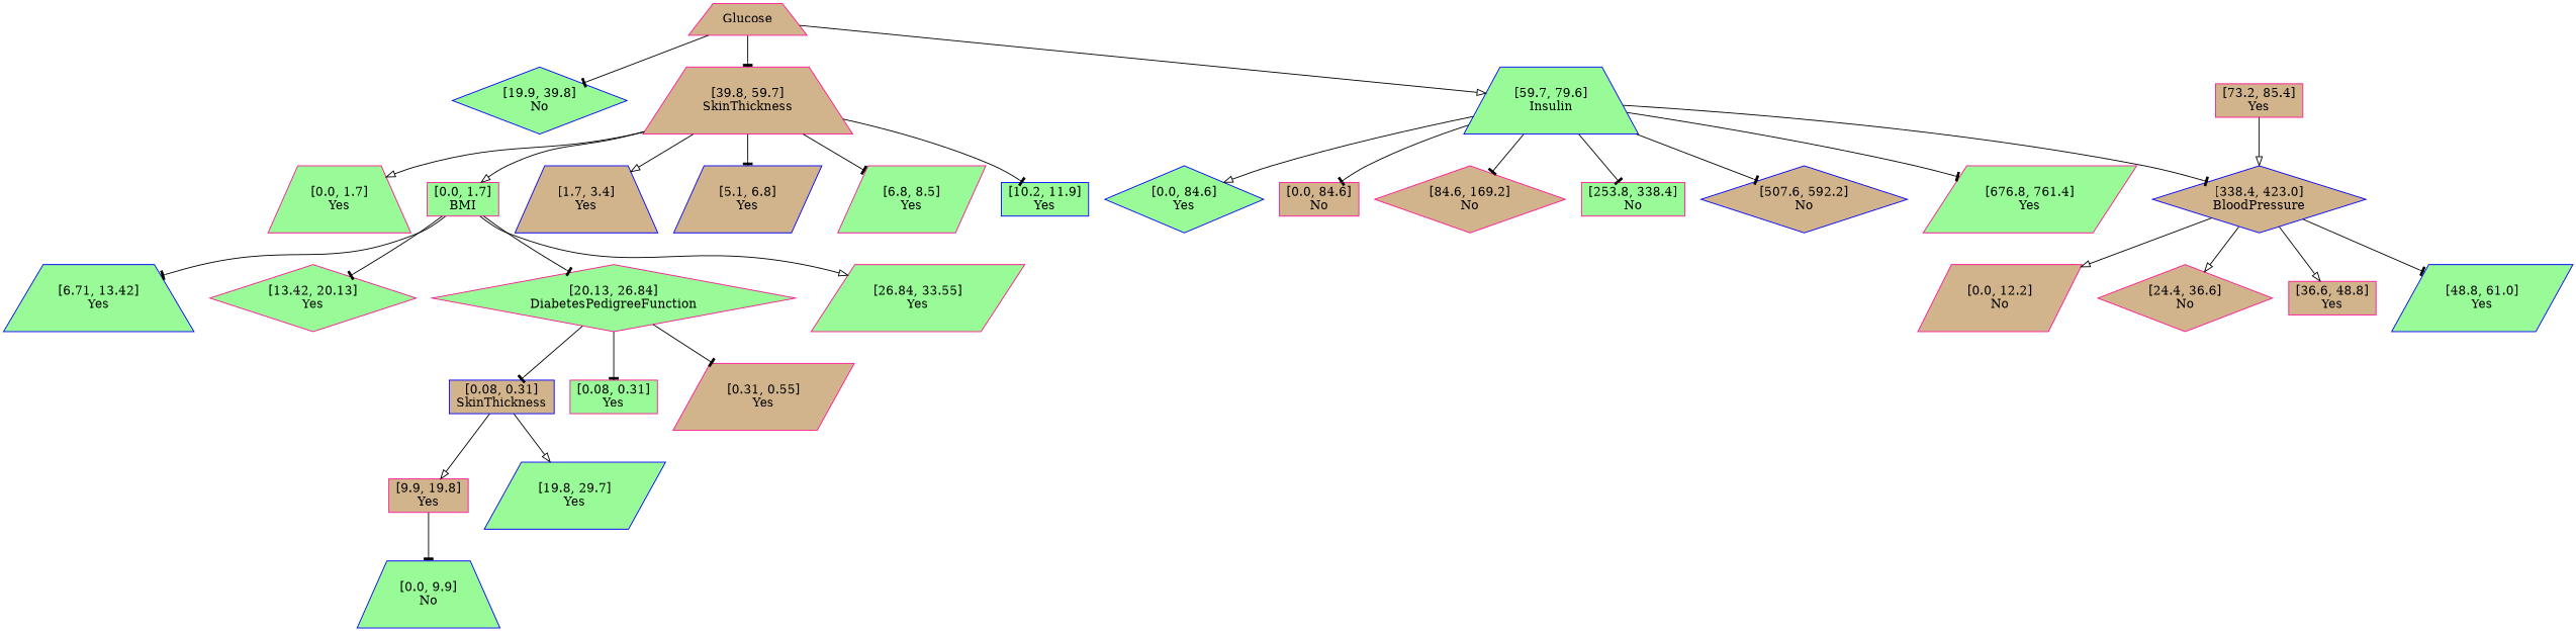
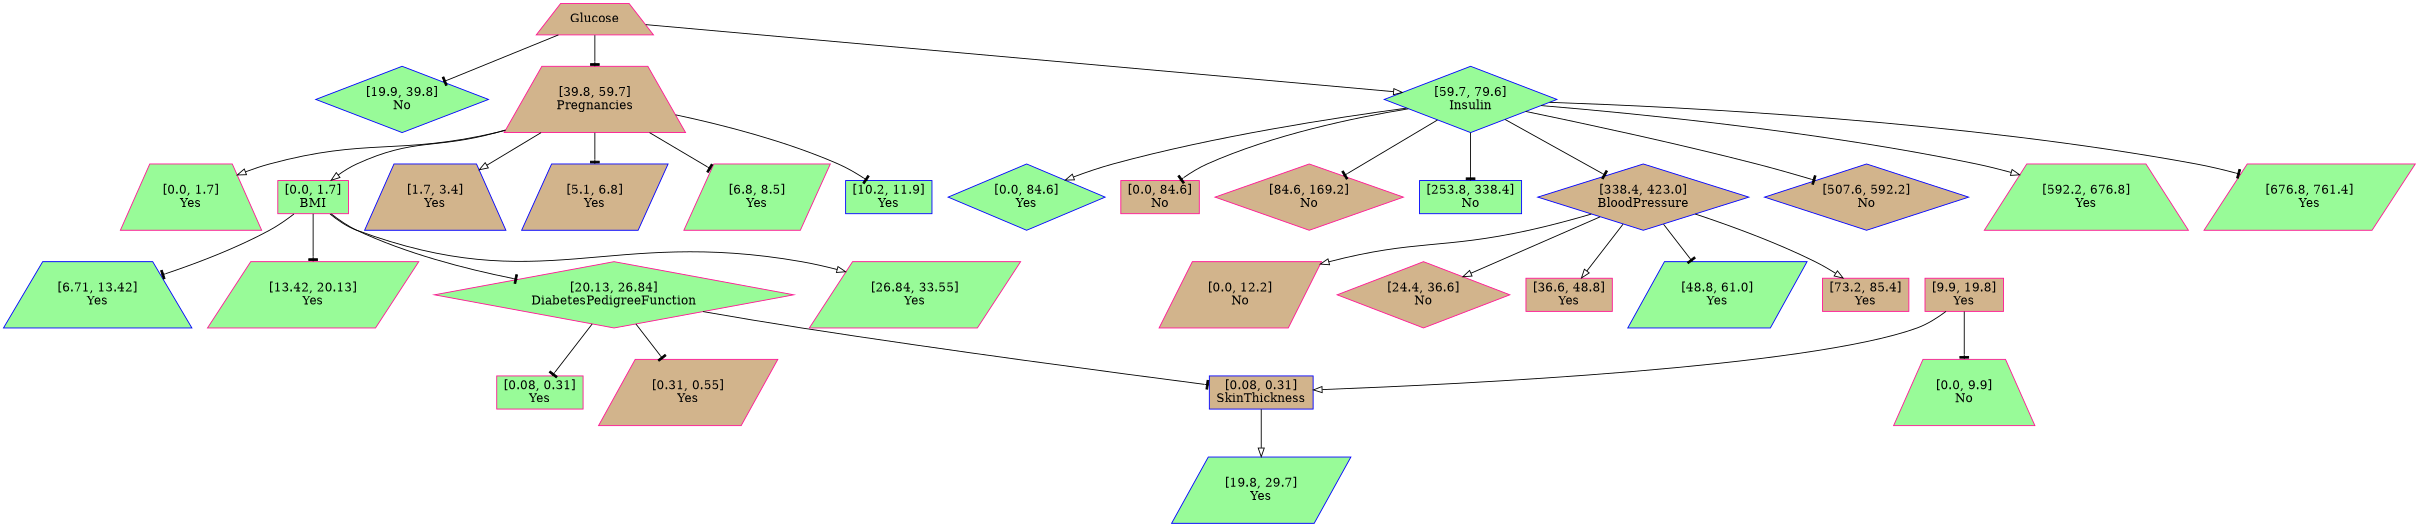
  digraph {
    node [color=deeppink fillcolor=palegreen shape=diamond style=filled]
    edge [arrowhead=tee]
    n1 [fillcolor=tan label=Glucose shape=trapezium]
    n2 [color=blue label="[19.9, 39.8]\nNo"]
-   n3 [fillcolor=tan label="[39.8, 59.7]\nSkinThickness" shape=trapezium]
-   n4 [color=blue label="[59.7, 79.6]\nInsulin" shape=trapezium]
+   n3 [fillcolor=tan label="[39.8, 59.7]\nPregnancies" shape=trapezium]
+   n4 [color=blue label="[59.7, 79.6]\nInsulin"]
    n5 [label="[0.0, 1.7]\nYes" shape=trapezium]
    n6 [label="[0.0, 1.7]\nBMI" shape=box]
    n7 [color=blue fillcolor=tan label="[1.7, 3.4]\nYes" shape=trapezium]
    n8 [color=blue fillcolor=tan label="[5.1, 6.8]\nYes" shape=parallelogram]
    n9 [label="[6.8, 8.5]\nYes" shape=parallelogram]
    n10 [color=blue label="[10.2, 11.9]\nYes" shape=box]
    n11 [color=blue label="[0.0, 84.6]\nYes"]
    n12 [fillcolor=tan label="[0.0, 84.6]\nNo" shape=box]
    n13 [fillcolor=tan label="[84.6, 169.2]\nNo"]
-   n14 [label="[253.8, 338.4]\nNo" shape=box]
+   n14 [color=blue label="[253.8, 338.4]\nNo" shape=box]
    n15 [color=blue fillcolor=tan label="[338.4, 423.0]\nBloodPressure"]
    n16 [color=blue fillcolor=tan label="[507.6, 592.2]\nNo"]
+   n17 [label="[592.2, 676.8]\nYes" shape=trapezium]
    n18 [label="[676.8, 761.4]\nYes" shape=parallelogram]
    n19 [color=blue label="[6.71, 13.42]\nYes" shape=trapezium]
-   n20 [label="[13.42, 20.13]\nYes"]
+   n20 [label="[13.42, 20.13]\nYes" shape=parallelogram]
    n21 [label="[20.13, 26.84]\nDiabetesPedigreeFunction"]
    n22 [label="[26.84, 33.55]\nYes" shape=parallelogram]
    n23 [fillcolor=tan label="[0.0, 12.2]\nNo" shape=parallelogram]
    n24 [fillcolor=tan label="[24.4, 36.6]\nNo"]
    n25 [fillcolor=tan label="[36.6, 48.8]\nYes" shape=box]
    n26 [color=blue label="[48.8, 61.0]\nYes" shape=parallelogram]
    n27 [fillcolor=tan label="[73.2, 85.4]\nYes" shape=box]
    n28 [color=blue fillcolor=tan label="[0.08, 0.31]\nSkinThickness" shape=box]
    n29 [label="[0.08, 0.31]\nYes" shape=box]
    n30 [fillcolor=tan label="[0.31, 0.55]\nYes" shape=parallelogram]
    n31 [fillcolor=tan label="[9.9, 19.8]\nYes" shape=box]
    n32 [color=blue label="[19.8, 29.7]\nYes" shape=parallelogram]
-   n33 [color=blue label="[0.0, 9.9]\nNo" shape=trapezium]
+   n33 [label="[0.0, 9.9]\nNo" shape=trapezium]
    n1 -> n2
    n1 -> n3
    n1 -> n4 [arrowhead=onormal]
    n3 -> n5 [arrowhead=onormal]
    n3 -> n6 [arrowhead=onormal]
    n3 -> n7 [arrowhead=onormal]
    n3 -> n8
    n3 -> n9
    n3 -> n10
    n4 -> n11 [arrowhead=onormal]
    n4 -> n12
    n4 -> n13
    n4 -> n14
    n4 -> n15
    n4 -> n16
+   n4 -> n17 [arrowhead=onormal]
    n4 -> n18
    n6 -> n19
    n6 -> n20
    n6 -> n21
    n6 -> n22 [arrowhead=onormal]
    n15 -> n23 [arrowhead=onormal]
    n15 -> n24 [arrowhead=onormal]
    n15 -> n25 [arrowhead=onormal]
    n15 -> n26
-   n27 -> n15 [arrowhead=onormal]
+   n15 -> n27 [arrowhead=onormal]
    n21 -> n28
    n21 -> n29
    n21 -> n30
-   n28 -> n31 [arrowhead=onormal]
+   n31 -> n28 [arrowhead=onormal]
    n28 -> n32 [arrowhead=onormal]
    n31 -> n33
  }
